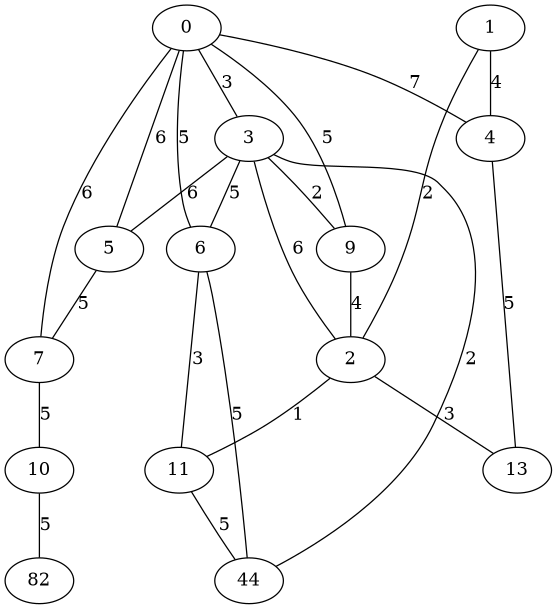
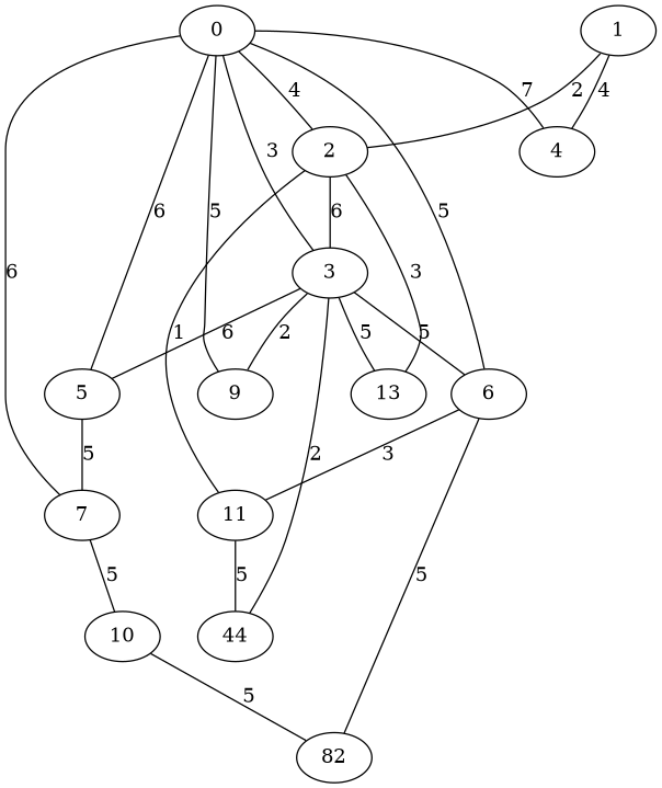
  graph {
    node [habit=2 x=4 y=5]
    edge [weight=5]
    0 [habit=1]
    2 [habit=4 y=7]
    3 [x=6 y=4]
    4 [habit=7 x=2 y=9]
    5 [habit=3 x=2 y=2]
    6 [habit=10 x=8 y=6]
    7 [habit=8 y=2]
    9 [base=1 habit=6 x=6 y=1]
    11 [habit=9 x=7 y=8]
    13 [habit=7 x=3]
    n11 [habit=9 label=44 x=8 y=4]
    n12 [base=2 label=82 x=10 y=7]
    10 [habit=8 x=6 y=6]
    1 [habit=6 y=10]
-   9 -- 2 [label=4 weight=4]
+   0 -- 2 [label=4 weight=4]
    0 -- 3 [label=3 weight=3]
    0 -- 4 [label=7 weight=7]
    0 -- 5 [label=6 weight=6]
    0 -- 6 [label=5]
    0 -- 7 [label=6 weight=6]
    0 -- 9 [label=5 weight=7]
    2 -- 3 [label=6 weight=6]
    2 -- 11 [label=1 weight=1]
    2 -- 13 [label=3 weight=3]
    3 -- 5 [label=6 weight=6]
    3 -- 6 [label=5]
    3 -- 9 [label=2 weight=2]
-   4 -- 13 [label=5]
+   3 -- 13 [label=5]
    3 -- n11 [label=2 weight=2]
    5 -- 7 [label=5 weight=3]
    6 -- 11 [label=3 weight=3]
-   6 -- n11 [label=5]
+   6 -- n12 [label=5]
    7 -- 10 [label=5]
    11 -- n11 [label=5]
    10 -- n12 [label=5]
    1 -- 2 [label=2 weight=2]
    1 -- 4 [label=4 weight=4]
  }
